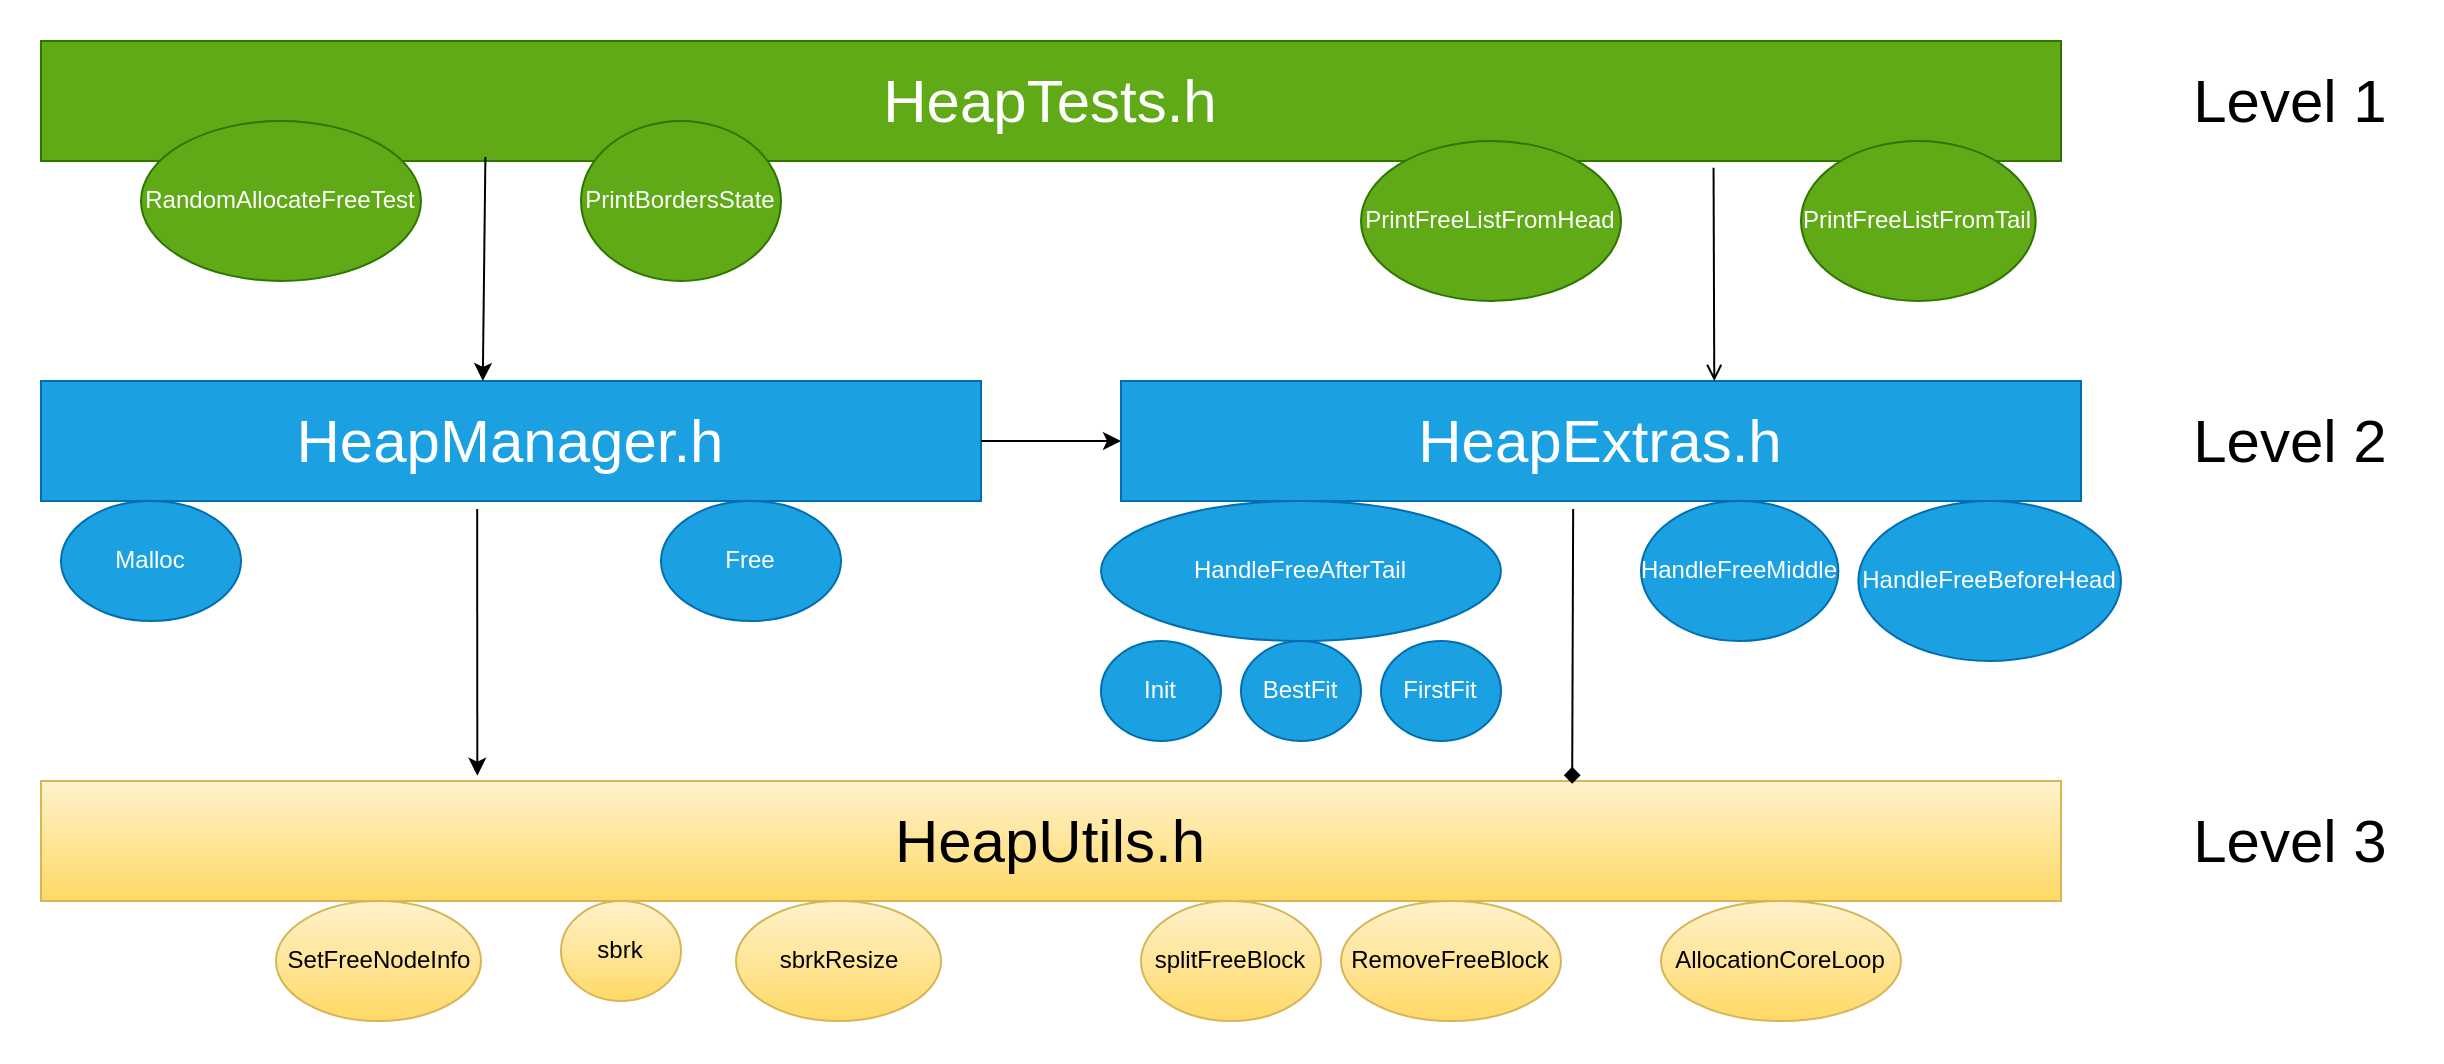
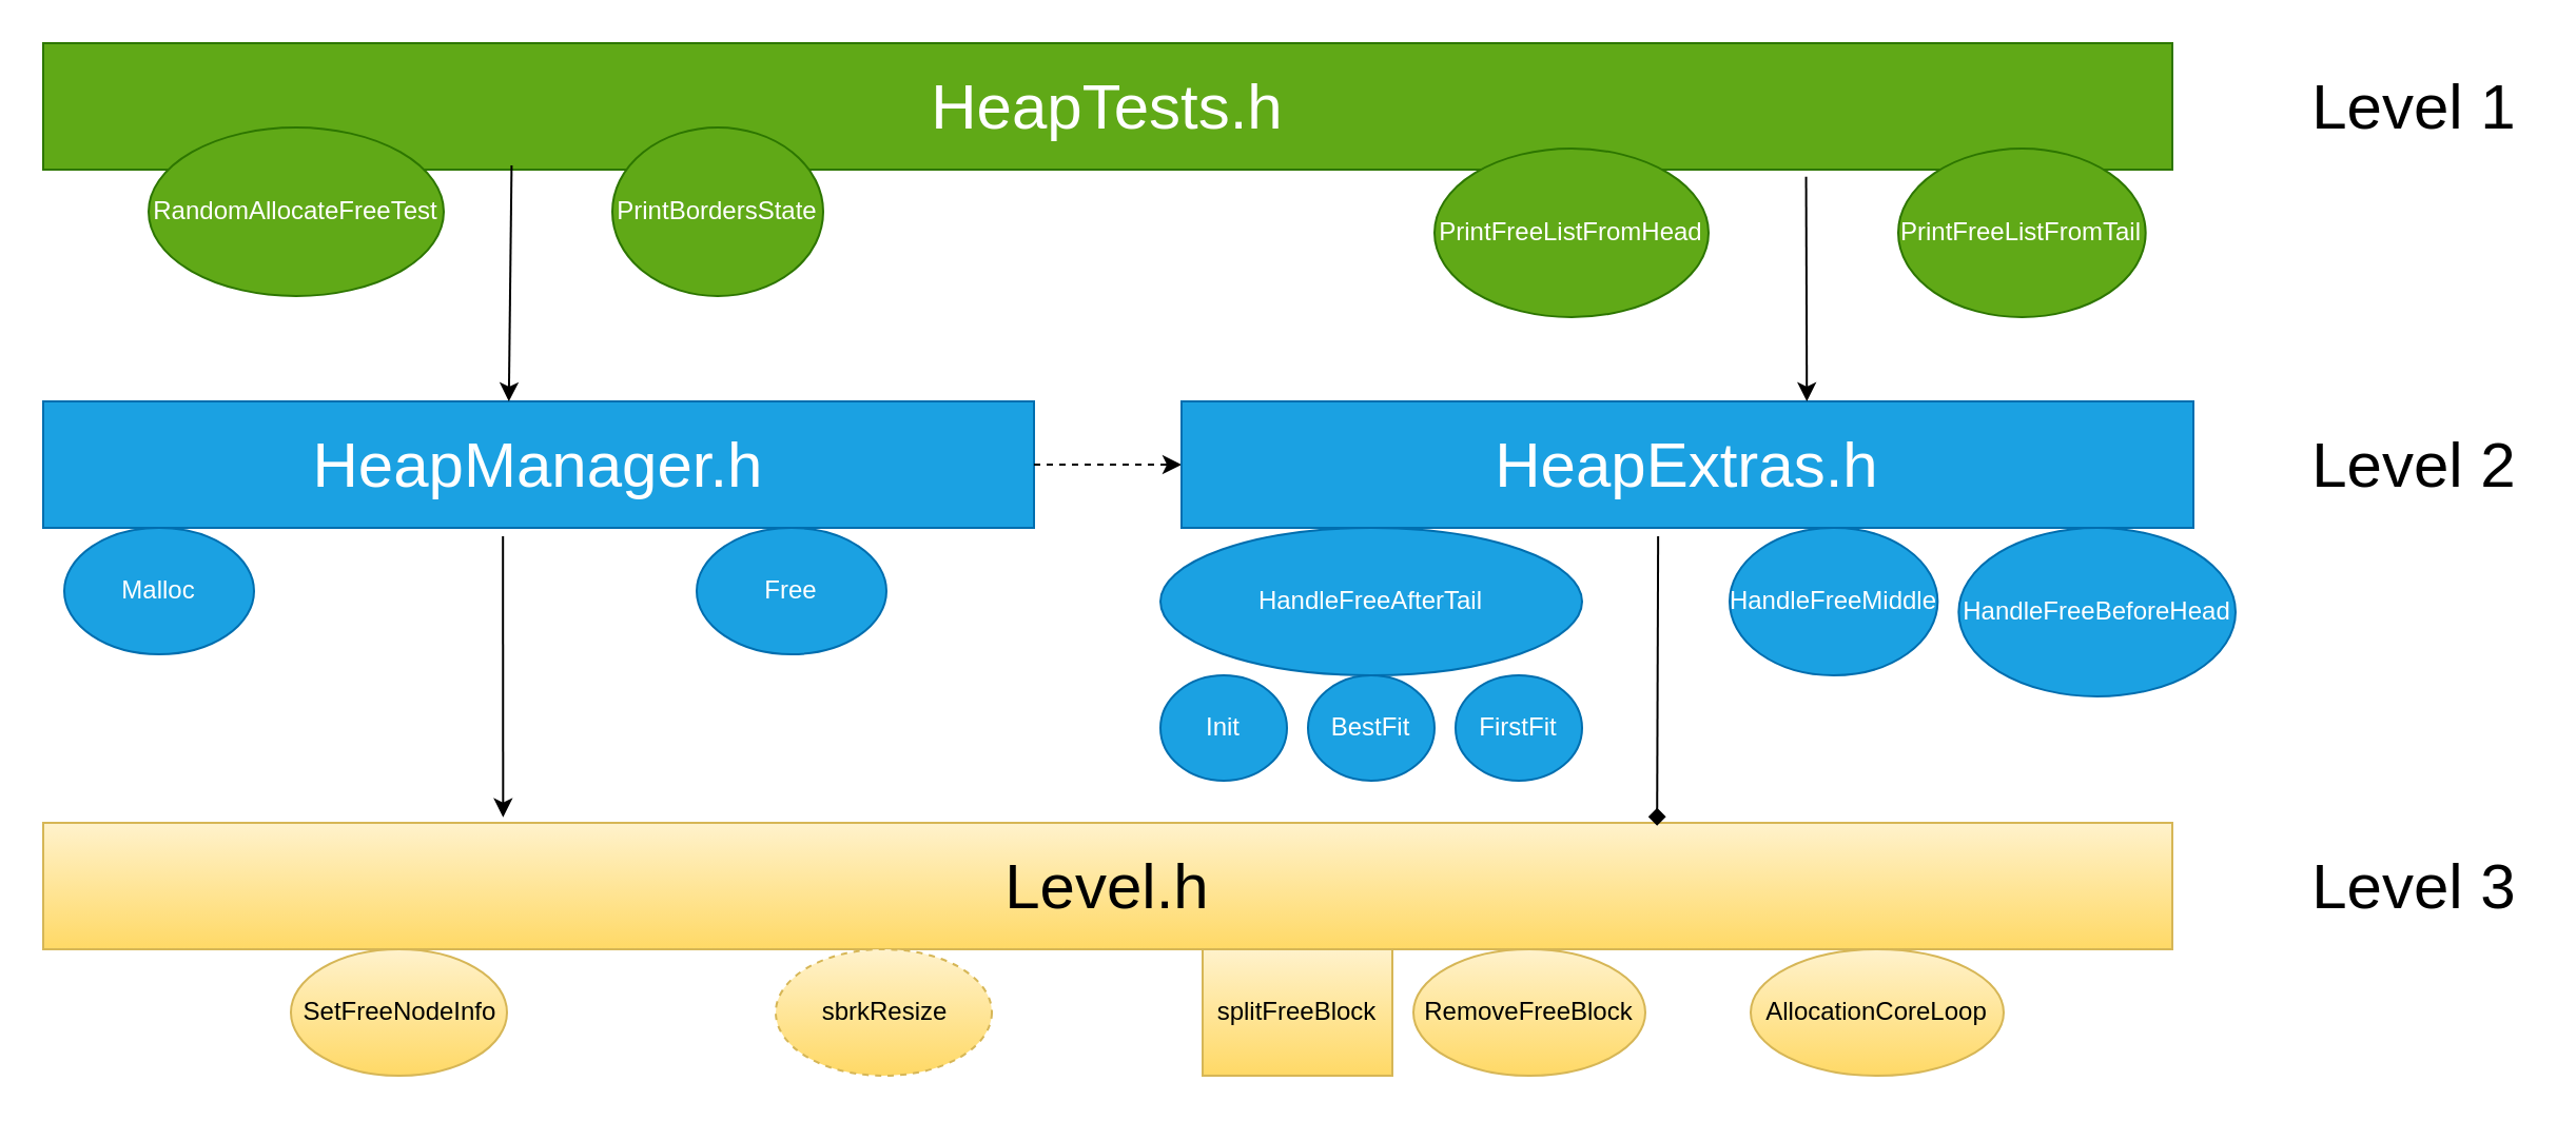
  <mxCell id="0" />
  <mxCell id="1" parent="0" />
  <mxCell id="2" value="&lt;font style=&quot;font-size: 30px;&quot;&gt;HeapManager.h&lt;/font&gt;" style="rounded=0;whiteSpace=wrap;html=1;fillColor=#1ba1e2;fontColor=#ffffff;strokeColor=#006EAF;" vertex="1" parent="1"><mxGeometry x="20" y="190" width="470" height="60" as="geometry" /></mxCell>
  <mxCell id="3" value="&lt;font style=&quot;font-size: 30px;&quot;&gt;HeapTests.h&lt;/font&gt;" style="rounded=0;whiteSpace=wrap;html=1;fillColor=#60a917;fontColor=#ffffff;strokeColor=#2D7600;" vertex="1" parent="1"><mxGeometry x="20" y="20" width="1010" height="60" as="geometry" /></mxCell>
- <mxCell id="4" style="edgeStyle=orthogonalEdgeStyle;rounded=0;orthogonalLoop=1;jettySize=auto;html=1;entryX=0;entryY=0.5;entryDx=0;entryDy=0;" edge="1" parent="1" source="2" target="18"><mxGeometry relative="1" as="geometry"><mxPoint x="550" y="220" as="targetPoint" /></mxGeometry></mxCell>
+ <mxCell id="4" style="edgeStyle=orthogonalEdgeStyle;rounded=0;orthogonalLoop=1;jettySize=auto;html=1;entryX=0;entryY=0.5;entryDx=0;entryDy=0;dashed=1;" edge="1" parent="1" source="2" target="18"><mxGeometry relative="1" as="geometry"><mxPoint x="550" y="220" as="targetPoint" /></mxGeometry></mxCell>
  <mxCell id="5" value="Malloc" style="ellipse;whiteSpace=wrap;html=1;fillColor=#1ba1e2;strokeColor=#006EAF;fontColor=#ffffff;" vertex="1" parent="1"><mxGeometry x="30" y="250" width="90" height="60" as="geometry" /></mxCell>
  <mxCell id="6" value="Free" style="ellipse;whiteSpace=wrap;html=1;fillColor=#1ba1e2;strokeColor=#006EAF;fontColor=#ffffff;" vertex="1" parent="1"><mxGeometry x="330" y="250" width="90" height="60" as="geometry" /></mxCell>
  <mxCell id="7" value="Init" style="ellipse;whiteSpace=wrap;html=1;fillColor=#1ba1e2;strokeColor=#006EAF;fontColor=#ffffff;" vertex="1" parent="1"><mxGeometry x="550" y="320" width="60" height="50" as="geometry" /></mxCell>
  <mxCell id="8" value="SetFreeNodeInfo" style="ellipse;whiteSpace=wrap;html=1;fillColor=#fff2cc;strokeColor=#d6b656;gradientColor=#ffd966;" vertex="1" parent="1"><mxGeometry x="137.5" y="450" width="102.5" height="60" as="geometry" /></mxCell>
  <mxCell id="9" value="FirstFit" style="ellipse;whiteSpace=wrap;html=1;fillColor=#1ba1e2;strokeColor=#006EAF;fontColor=#ffffff;" vertex="1" parent="1"><mxGeometry x="690" y="320" width="60" height="50" as="geometry" /></mxCell>
  <mxCell id="10" value="BestFit" style="ellipse;whiteSpace=wrap;html=1;fillColor=#1ba1e2;strokeColor=#006EAF;fontColor=#ffffff;" vertex="1" parent="1"><mxGeometry x="620" y="320" width="60" height="50" as="geometry" /></mxCell>
  <mxCell id="11" value="HandleFreeBeforeHead" style="ellipse;whiteSpace=wrap;html=1;fillColor=#1ba1e2;strokeColor=#006EAF;fontColor=#ffffff;" vertex="1" parent="1"><mxGeometry x="928.67" y="250" width="131.33" height="80" as="geometry" /></mxCell>
  <mxCell id="12" value="HandleFreeAfterTail" style="ellipse;whiteSpace=wrap;html=1;fillColor=#1ba1e2;strokeColor=#006EAF;fontColor=#ffffff;" vertex="1" parent="1"><mxGeometry x="550" y="250" width="200" height="70" as="geometry" /></mxCell>
  <mxCell id="13" value="HandleFreeMiddle" style="ellipse;whiteSpace=wrap;html=1;fillColor=#1ba1e2;strokeColor=#006EAF;fontColor=#ffffff;" vertex="1" parent="1"><mxGeometry x="820" y="250" width="98.67" height="70" as="geometry" /></mxCell>
- <mxCell id="14" value="splitFreeBlock" style="ellipse;whiteSpace=wrap;html=1;fillColor=#fff2cc;strokeColor=#d6b656;gradientColor=#ffd966;" vertex="1" parent="1"><mxGeometry x="570" y="450" width="90" height="60" as="geometry" /></mxCell>
+ <mxCell id="14" value="splitFreeBlock" style="whiteSpace=wrap;html=1;fillColor=#fff2cc;strokeColor=#d6b656;gradientColor=#ffd966;rounded=0;" vertex="1" parent="1"><mxGeometry x="570" y="450" width="90" height="60" as="geometry" /></mxCell>
  <mxCell id="15" value="RemoveFreeBlock" style="ellipse;whiteSpace=wrap;html=1;fillColor=#fff2cc;strokeColor=#d6b656;gradientColor=#ffd966;" vertex="1" parent="1"><mxGeometry x="670" y="450" width="110" height="60" as="geometry" /></mxCell>
- <mxCell id="16" value="sbrk" style="ellipse;whiteSpace=wrap;html=1;fillColor=#fff2cc;strokeColor=#d6b656;gradientColor=#ffd966;" vertex="1" parent="1"><mxGeometry x="280" y="450" width="60" height="50" as="geometry" /></mxCell>
- <mxCell id="17" value="&lt;font style=&quot;font-size: 30px;&quot;&gt;HeapUtils.h&lt;/font&gt;" style="rounded=0;whiteSpace=wrap;html=1;fillColor=#fff2cc;strokeColor=#d6b656;gradientColor=#ffd966;" vertex="1" parent="1"><mxGeometry x="20" y="390" width="1010" height="60" as="geometry" /></mxCell>
+ <mxCell id="17" value="&lt;font style=&quot;font-size: 30px;&quot;&gt;Level.h&lt;/font&gt;" style="rounded=0;whiteSpace=wrap;html=1;fillColor=#fff2cc;strokeColor=#d6b656;gradientColor=#ffd966;" vertex="1" parent="1"><mxGeometry x="20" y="390" width="1010" height="60" as="geometry" /></mxCell>
  <mxCell id="18" value="&lt;font style=&quot;font-size: 30px;&quot;&gt;HeapExtras.h&lt;/font&gt;" style="rounded=0;whiteSpace=wrap;html=1;fillColor=#1ba1e2;fontColor=#ffffff;strokeColor=#006EAF;" vertex="1" parent="1"><mxGeometry x="560" y="190" width="480" height="60" as="geometry" /></mxCell>
  <mxCell id="19" value="RandomAllocateFreeTest" style="ellipse;whiteSpace=wrap;html=1;fillColor=#60a917;strokeColor=#2D7600;fontColor=#ffffff;" vertex="1" parent="1"><mxGeometry x="70" y="60" width="140" height="80" as="geometry" /></mxCell>
  <mxCell id="20" value="PrintFreeListFromHead" style="ellipse;whiteSpace=wrap;html=1;fillColor=#60a917;strokeColor=#2D7600;fontColor=#ffffff;" vertex="1" parent="1"><mxGeometry x="680" y="70" width="130" height="80" as="geometry" /></mxCell>
  <mxCell id="21" value="PrintFreeListFromTail" style="ellipse;whiteSpace=wrap;html=1;fillColor=#60a917;strokeColor=#2D7600;fontColor=#ffffff;" vertex="1" parent="1"><mxGeometry x="900" y="70" width="117.34" height="80" as="geometry" /></mxCell>
  <mxCell id="22" value="PrintBordersState" style="ellipse;whiteSpace=wrap;html=1;fillColor=#60a917;strokeColor=#2D7600;fontColor=#ffffff;" vertex="1" parent="1"><mxGeometry x="290" y="60" width="100" height="80" as="geometry" /></mxCell>
- <mxCell id="23" value="sbrkResize" style="ellipse;whiteSpace=wrap;html=1;fillColor=#fff2cc;strokeColor=#d6b656;gradientColor=#ffd966;" vertex="1" parent="1"><mxGeometry x="367.5" y="450" width="102.5" height="60" as="geometry" /></mxCell>
+ <mxCell id="23" value="sbrkResize" style="ellipse;whiteSpace=wrap;html=1;fillColor=#fff2cc;strokeColor=#d6b656;gradientColor=#ffd966;dashed=1;" vertex="1" parent="1"><mxGeometry x="367.5" y="450" width="102.5" height="60" as="geometry" /></mxCell>
  <mxCell id="24" value="AllocationCoreLoop" style="ellipse;whiteSpace=wrap;html=1;fillColor=#fff2cc;strokeColor=#d6b656;gradientColor=#ffd966;" vertex="1" parent="1"><mxGeometry x="830" y="450" width="120" height="60" as="geometry" /></mxCell>
  <mxCell id="25" value="&lt;font style=&quot;font-size: 30px;&quot;&gt;Level 1&lt;/font&gt;" style="text;html=1;align=center;verticalAlign=middle;whiteSpace=wrap;rounded=0;" vertex="1" parent="1"><mxGeometry x="1090" y="20" width="110" height="60" as="geometry" /></mxCell>
  <mxCell id="26" value="&lt;font style=&quot;font-size: 30px;&quot;&gt;Level 2&lt;/font&gt;" style="text;html=1;align=center;verticalAlign=middle;whiteSpace=wrap;rounded=0;" vertex="1" parent="1"><mxGeometry x="1090" y="190" width="110" height="60" as="geometry" /></mxCell>
  <mxCell id="27" value="&lt;font style=&quot;font-size: 30px;&quot;&gt;Level 3&lt;/font&gt;" style="text;html=1;align=center;verticalAlign=middle;whiteSpace=wrap;rounded=0;" vertex="1" parent="1"><mxGeometry x="1090" y="390" width="110" height="60" as="geometry" /></mxCell>
  <mxCell id="28" value="" style="endArrow=classic;html=1;rounded=0;exitX=0.22;exitY=0.967;exitDx=0;exitDy=0;exitPerimeter=0;entryX=0.47;entryY=0;entryDx=0;entryDy=0;entryPerimeter=0;" edge="1" parent="1" source="3" target="2"><mxGeometry width="50" height="50" relative="1" as="geometry"><mxPoint x="210" y="170" as="sourcePoint" /><mxPoint x="260" y="120" as="targetPoint" /></mxGeometry></mxCell>
- <mxCell id="29" value="" style="endArrow=open;html=1;rounded=0;exitX=0.828;exitY=1.056;exitDx=0;exitDy=0;exitPerimeter=0;entryX=0.618;entryY=0;entryDx=0;entryDy=0;entryPerimeter=0;" edge="1" parent="1" source="3" target="18"><mxGeometry width="50" height="50" relative="1" as="geometry"><mxPoint x="560" y="200" as="sourcePoint" /><mxPoint x="610" y="150" as="targetPoint" /></mxGeometry></mxCell>
+ <mxCell id="29" value="" style="endArrow=classic;html=1;rounded=0;exitX=0.828;exitY=1.056;exitDx=0;exitDy=0;exitPerimeter=0;entryX=0.618;entryY=0;entryDx=0;entryDy=0;entryPerimeter=0;" edge="1" parent="1" source="3" target="18"><mxGeometry width="50" height="50" relative="1" as="geometry"><mxPoint x="560" y="200" as="sourcePoint" /><mxPoint x="610" y="150" as="targetPoint" /></mxGeometry></mxCell>
  <mxCell id="30" value="" style="endArrow=classic;html=1;rounded=0;exitX=0.464;exitY=1.067;exitDx=0;exitDy=0;exitPerimeter=0;entryX=0.216;entryY=-0.044;entryDx=0;entryDy=0;entryPerimeter=0;" edge="1" parent="1" source="2" target="17"><mxGeometry width="50" height="50" relative="1" as="geometry"><mxPoint x="560" y="200" as="sourcePoint" /><mxPoint x="610" y="150" as="targetPoint" /></mxGeometry></mxCell>
  <mxCell id="31" value="" style="endArrow=diamond;html=1;rounded=0;exitX=0.471;exitY=1.067;exitDx=0;exitDy=0;exitPerimeter=0;entryX=0.758;entryY=0.022;entryDx=0;entryDy=0;entryPerimeter=0;" edge="1" parent="1" source="18" target="17"><mxGeometry width="50" height="50" relative="1" as="geometry"><mxPoint x="560" y="200" as="sourcePoint" /><mxPoint x="610" y="150" as="targetPoint" /></mxGeometry></mxCell>
